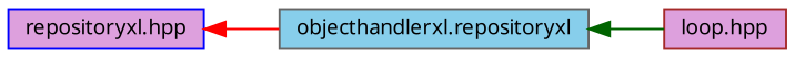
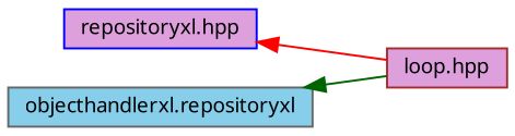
  digraph {
    fontname="Noto Sans"
    rankdir=LR
    node [fillcolor=plum fontname="Noto Sans" fontsize=10 shape=record style=filled]
    edge [dir=back fontname="Noto Sans" fontsize=10 labelfontname=Helvetica labelfontsize=10 style=solid]
    n1 [color=blue fontcolor=black height=0.2 label="repositoryxl.hpp" width=0.4]
    n2 [color=gray40 fillcolor=skyblue height=0.2 label="objecthandlerxl.repositoryxl" width=0.4]
    n3 [color=brown height=0.2 label="loop.hpp" width=0.4]
-   n1 -> n2 [color=red]
+   n1 -> n3 [color=red]
    n2 -> n3 [color=darkgreen]
  }
